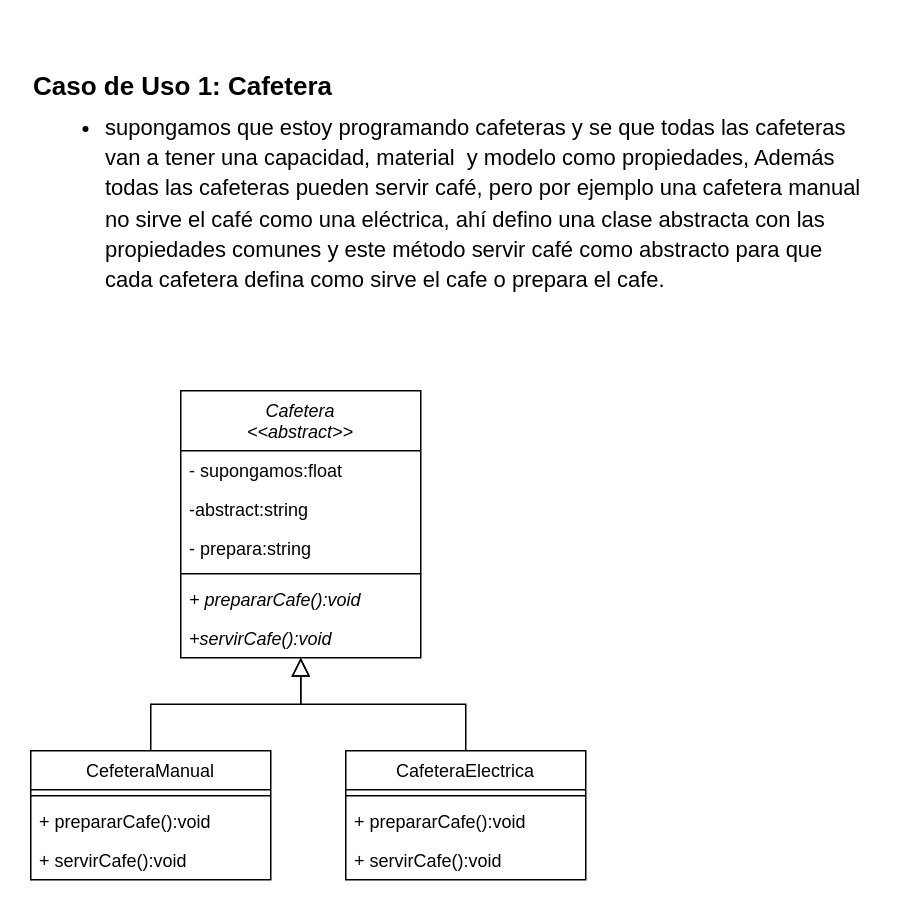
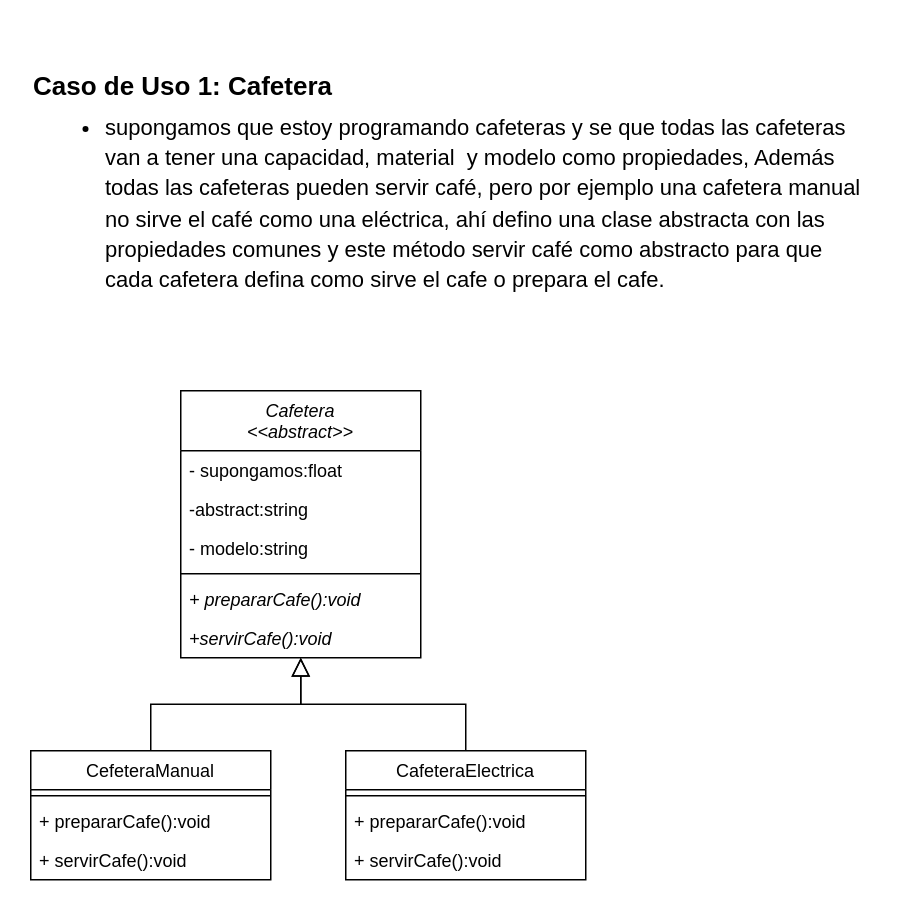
  <mxCell id="0" />
  <mxCell id="1" parent="0" />
  <mxCell id="2" value="Cafetera&#10;&lt;&lt;abstract&gt;&gt;" style="swimlane;fontStyle=2;align=center;verticalAlign=top;childLayout=stackLayout;horizontal=1;startSize=40;horizontalStack=0;resizeParent=1;resizeLast=0;collapsible=1;marginBottom=0;rounded=0;shadow=0;strokeWidth=1;" vertex="1" parent="1"><mxGeometry x="120" y="260" width="160" height="178" as="geometry"><mxRectangle x="230" y="140" width="160" height="26" as="alternateBounds" /></mxGeometry></mxCell>
  <mxCell id="3" value="- supongamos:float" style="text;align=left;verticalAlign=top;spacingLeft=4;spacingRight=4;overflow=hidden;rotatable=0;points=[[0,0.5],[1,0.5]];portConstraint=eastwest;" vertex="1" parent="2"><mxGeometry y="40" width="160" height="26" as="geometry" /></mxCell>
  <mxCell id="4" value="-abstract:string" style="text;align=left;verticalAlign=top;spacingLeft=4;spacingRight=4;overflow=hidden;rotatable=0;points=[[0,0.5],[1,0.5]];portConstraint=eastwest;" vertex="1" parent="2"><mxGeometry y="66" width="160" height="26" as="geometry" /></mxCell>
- <mxCell id="5" value="- prepara:string" style="text;align=left;verticalAlign=top;spacingLeft=4;spacingRight=4;overflow=hidden;rotatable=0;points=[[0,0.5],[1,0.5]];portConstraint=eastwest;" vertex="1" parent="2"><mxGeometry y="92" width="160" height="26" as="geometry" /></mxCell>
+ <mxCell id="5" value="- modelo:string" style="text;align=left;verticalAlign=top;spacingLeft=4;spacingRight=4;overflow=hidden;rotatable=0;points=[[0,0.5],[1,0.5]];portConstraint=eastwest;" vertex="1" parent="2"><mxGeometry y="92" width="160" height="26" as="geometry" /></mxCell>
  <mxCell id="6" value="" style="line;html=1;strokeWidth=1;align=left;verticalAlign=middle;spacingTop=-1;spacingLeft=3;spacingRight=3;rotatable=0;labelPosition=right;points=[];portConstraint=eastwest;" vertex="1" parent="2"><mxGeometry y="118" width="160" height="8" as="geometry" /></mxCell>
  <mxCell id="7" value="+ prepararCafe():void" style="text;align=left;verticalAlign=top;spacingLeft=4;spacingRight=4;overflow=hidden;rotatable=0;points=[[0,0.5],[1,0.5]];portConstraint=eastwest;fontStyle=2" vertex="1" parent="2"><mxGeometry y="126" width="160" height="26" as="geometry" /></mxCell>
  <mxCell id="8" value="+servirCafe():void" style="text;align=left;verticalAlign=top;spacingLeft=4;spacingRight=4;overflow=hidden;rotatable=0;points=[[0,0.5],[1,0.5]];portConstraint=eastwest;fontStyle=2" vertex="1" parent="2"><mxGeometry y="152" width="160" height="26" as="geometry" /></mxCell>
  <mxCell id="9" value="CefeteraManual" style="swimlane;fontStyle=0;align=center;verticalAlign=top;childLayout=stackLayout;horizontal=1;startSize=26;horizontalStack=0;resizeParent=1;resizeLast=0;collapsible=1;marginBottom=0;rounded=0;shadow=0;strokeWidth=1;" vertex="1" parent="1"><mxGeometry x="20" y="500" width="160" height="86" as="geometry"><mxRectangle x="130" y="380" width="160" height="26" as="alternateBounds" /></mxGeometry></mxCell>
  <mxCell id="10" value="" style="line;html=1;strokeWidth=1;align=left;verticalAlign=middle;spacingTop=-1;spacingLeft=3;spacingRight=3;rotatable=0;labelPosition=right;points=[];portConstraint=eastwest;" vertex="1" parent="9"><mxGeometry y="26" width="160" height="8" as="geometry" /></mxCell>
  <mxCell id="11" value="+ prepararCafe():void" style="text;align=left;verticalAlign=top;spacingLeft=4;spacingRight=4;overflow=hidden;rotatable=0;points=[[0,0.5],[1,0.5]];portConstraint=eastwest;" vertex="1" parent="9"><mxGeometry y="34" width="160" height="26" as="geometry" /></mxCell>
  <mxCell id="12" value="+ servirCafe():void" style="text;align=left;verticalAlign=top;spacingLeft=4;spacingRight=4;overflow=hidden;rotatable=0;points=[[0,0.5],[1,0.5]];portConstraint=eastwest;" vertex="1" parent="9"><mxGeometry y="60" width="160" height="26" as="geometry" /></mxCell>
  <mxCell id="13" value="" style="endArrow=block;endSize=10;endFill=0;shadow=0;strokeWidth=1;rounded=0;curved=0;edgeStyle=elbowEdgeStyle;elbow=vertical;" edge="1" parent="1" source="9" target="2"><mxGeometry width="160" relative="1" as="geometry"><mxPoint x="100" y="343" as="sourcePoint" /><mxPoint x="100" y="343" as="targetPoint" /></mxGeometry></mxCell>
  <mxCell id="14" value="CafeteraElectrica" style="swimlane;fontStyle=0;align=center;verticalAlign=top;childLayout=stackLayout;horizontal=1;startSize=26;horizontalStack=0;resizeParent=1;resizeLast=0;collapsible=1;marginBottom=0;rounded=0;shadow=0;strokeWidth=1;" vertex="1" parent="1"><mxGeometry x="230" y="500" width="160" height="86" as="geometry"><mxRectangle x="340" y="380" width="170" height="26" as="alternateBounds" /></mxGeometry></mxCell>
  <mxCell id="15" value="" style="line;html=1;strokeWidth=1;align=left;verticalAlign=middle;spacingTop=-1;spacingLeft=3;spacingRight=3;rotatable=0;labelPosition=right;points=[];portConstraint=eastwest;" vertex="1" parent="14"><mxGeometry y="26" width="160" height="8" as="geometry" /></mxCell>
  <mxCell id="16" value="+ prepararCafe():void" style="text;align=left;verticalAlign=top;spacingLeft=4;spacingRight=4;overflow=hidden;rotatable=0;points=[[0,0.5],[1,0.5]];portConstraint=eastwest;" vertex="1" parent="14"><mxGeometry y="34" width="160" height="26" as="geometry" /></mxCell>
  <mxCell id="17" value="+ servirCafe():void" style="text;align=left;verticalAlign=top;spacingLeft=4;spacingRight=4;overflow=hidden;rotatable=0;points=[[0,0.5],[1,0.5]];portConstraint=eastwest;" vertex="1" parent="14"><mxGeometry y="60" width="160" height="26" as="geometry" /></mxCell>
  <mxCell id="18" value="" style="endArrow=block;endSize=10;endFill=0;shadow=0;strokeWidth=1;rounded=0;curved=0;edgeStyle=elbowEdgeStyle;elbow=vertical;" edge="1" parent="1" source="14" target="2"><mxGeometry width="160" relative="1" as="geometry"><mxPoint x="110" y="513" as="sourcePoint" /><mxPoint x="210" y="411" as="targetPoint" /></mxGeometry></mxCell>
  <mxCell id="19" value="&lt;b style=&quot;font-weight:normal;&quot; id=&quot;docs-internal-guid-ceeb54a7-7fff-36a4-230e-11844ab0b899&quot;&gt;&lt;h3 dir=&quot;ltr&quot; style=&quot;line-height:1.38;margin-top:14pt;margin-bottom:4pt;&quot;&gt;&lt;span style=&quot;font-size:13pt;font-family:Arial,sans-serif;color:#000000;background-color:transparent;font-weight:700;font-style:normal;font-variant:normal;text-decoration:none;vertical-align:baseline;white-space:pre;white-space:pre-wrap;&quot;&gt;Caso de Uso 1: Cafetera &lt;/span&gt;&lt;/h3&gt;&lt;ul style=&quot;margin-top:0;margin-bottom:0;padding-inline-start:48px;&quot;&gt;&lt;li dir=&quot;ltr&quot; style=&quot;list-style-type:disc;font-size:11pt;font-family:Arial,sans-serif;color:#000000;background-color:transparent;font-weight:400;font-style:normal;font-variant:normal;text-decoration:none;vertical-align:baseline;white-space:pre;&quot; aria-level=&quot;1&quot;&gt;&lt;p dir=&quot;ltr&quot; style=&quot;line-height:1.38;margin-top:0pt;margin-bottom:0pt;&quot; role=&quot;presentation&quot;&gt;&lt;span style=&quot;font-size:11pt;font-family:Arial,sans-serif;color:#000000;background-color:transparent;font-weight:400;font-style:normal;font-variant:normal;text-decoration:none;vertical-align:baseline;white-space:pre;white-space:pre-wrap;&quot;&gt;supongamos que estoy programando cafeteras y se que todas las cafeteras van a tener una capacidad, material&amp;nbsp; y modelo como propiedades, Además todas las cafeteras pueden servir café, pero por ejemplo una cafetera manual no sirve el café como una eléctrica, ahí defino una clase abstracta con las propiedades comunes y este método servir café como abstracto para que cada cafetera defina como sirve el cafe o prepara el cafe.&lt;/span&gt;&lt;/p&gt;&lt;/li&gt;&lt;/ul&gt;&lt;/b&gt;" style="text;whiteSpace=wrap;html=1;" vertex="1" parent="1"><mxGeometry x="20" y="20" width="560" height="210" as="geometry" /></mxCell>
